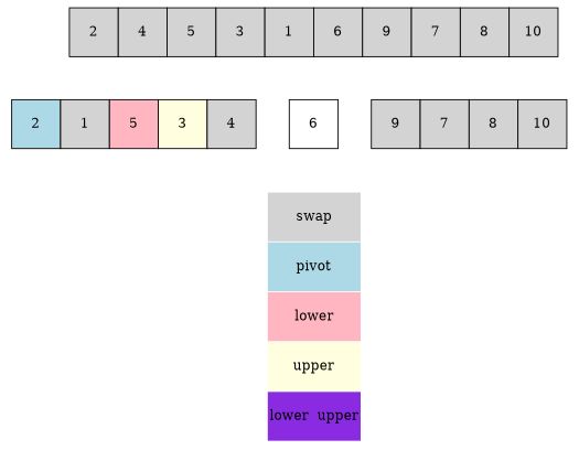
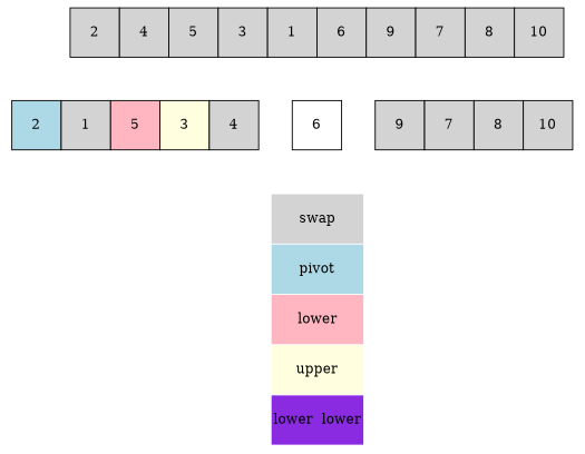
  digraph {
    node [shape=none]
    edge [style=invis]
    n1 [label=<<table border="0" cellspacing="0">             <tr>             <td port="arr0" width="50" height="50" bgcolor="lightgray" border="1">2</td>             <td port="arr1" width="50" height="50" bgcolor="lightgray" border="1">4</td>             <td port="arr2" width="50" height="50" bgcolor="lightgray" border="1">5</td>             <td port="arr3" width="50" height="50" bgcolor="lightgray" border="1">3</td>             <td port="arr4" width="50" height="50" bgcolor="lightgray" border="1">1</td>             <td port="arr5" width="50" height="50" bgcolor="lightgray" border="1">6</td>             <td port="arr6" width="50" height="50" bgcolor="lightgray" border="1">9</td>             <td port="arr7" width="50" height="50" bgcolor="lightgray" border="1">7</td>             <td port="arr8" width="50" height="50" bgcolor="lightgray" border="1">8</td>             <td port="arr9" width="50" height="50" bgcolor="lightgray" border="1">10</td>             </tr>             </table>>]
    n2 [label=<<table border="0" cellspacing="0">             <tr>             <td port="arr0" width="50" height="50" bgcolor="lightblue" border="1">2</td>             <td port="arr1" width="50" height="50" bgcolor="lightgray" border="1">1</td>             <td port="arr2" width="50" height="50" bgcolor="lightpink" border="1">5</td>             <td port="arr3" width="50" height="50" bgcolor="lightyellow" border="1">3</td>             <td port="arr4" width="50" height="50" bgcolor="lightgray" border="1">4</td>             </tr>             </table>>]
    n3 [label=<<table border="0" cellspacing="0">             <tr>             <td port="arr5" width="50" height="50" border="1">6</td>             </tr>             </table>>]
    n4 [label=<<table border="0" cellspacing="0">             <tr>             <td port="arr6" width="50" height="50" bgcolor="lightgray" border="1">9</td>             <td port="arr7" width="50" height="50" bgcolor="lightgray" border="1">7</td>             <td port="arr8" width="50" height="50" bgcolor="lightgray" border="1">8</td>             <td port="arr9" width="50" height="50" bgcolor="lightgray" border="1">10</td>             </tr>             </table>>]
-   n5 [label=<<table border="0" cellspacing="1">             <tr><td port="code1" height="50" bgcolor="lightgray">swap</td></tr>             <tr><td port="code2" height="50" bgcolor="lightblue">pivot</td></tr>             <tr><td port="code3" height="50" bgcolor="lightpink">lower</td></tr>             <tr><td port="code4" height="50" bgcolor="lightyellow">upper</td></tr>             <tr><td port="code5" height="50" bgcolor="blueviolet">lower  upper</td></tr>             </table>>]
+   n5 [label=<<table border="0" cellspacing="1">             <tr><td port="code1" height="50" bgcolor="lightgray">swap</td></tr>             <tr><td port="code2" height="50" bgcolor="lightblue">pivot</td></tr>             <tr><td port="code3" height="50" bgcolor="lightpink">lower</td></tr>             <tr><td port="code4" height="50" bgcolor="lightyellow">upper</td></tr>             <tr><td port="code5" height="50" bgcolor="blueviolet">lower  lower</td></tr>             </table>>]
    subgraph sub_1 {
      peripheries=0
      n1
      n2
    }
    subgraph sub_2 {
      peripheries=0
      n1
      n3
    }
    subgraph sub_3 {
      peripheries=0
      n1
      n4
    }
    subgraph sub_4 {
      peripheries=0
      n3
      n5
    }
    n1 -> n2
    n1 -> n3
    n1 -> n4
    n3 -> n5
  }
